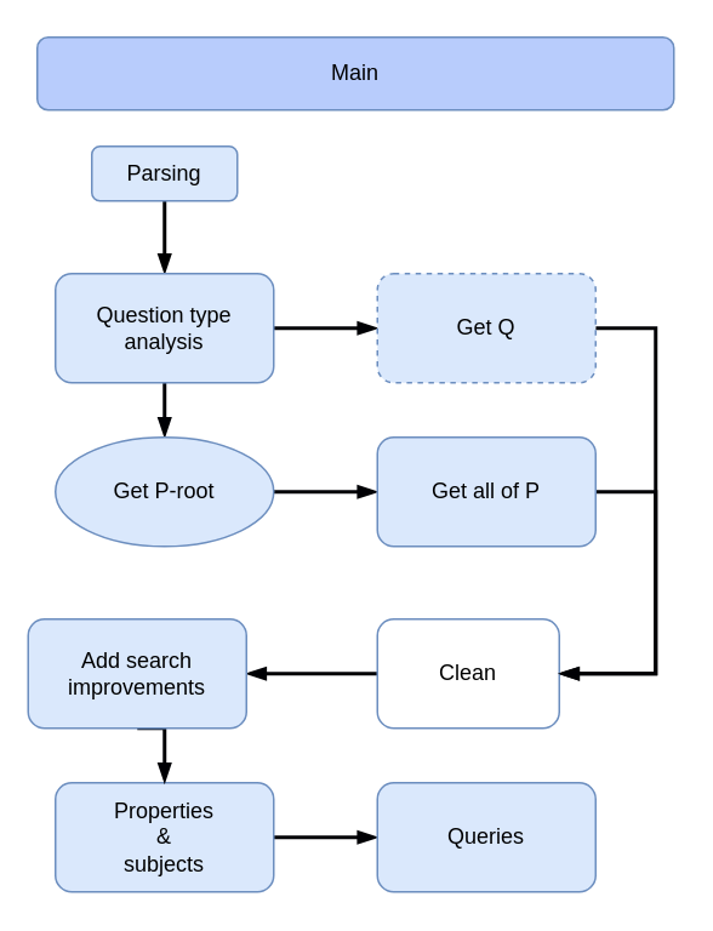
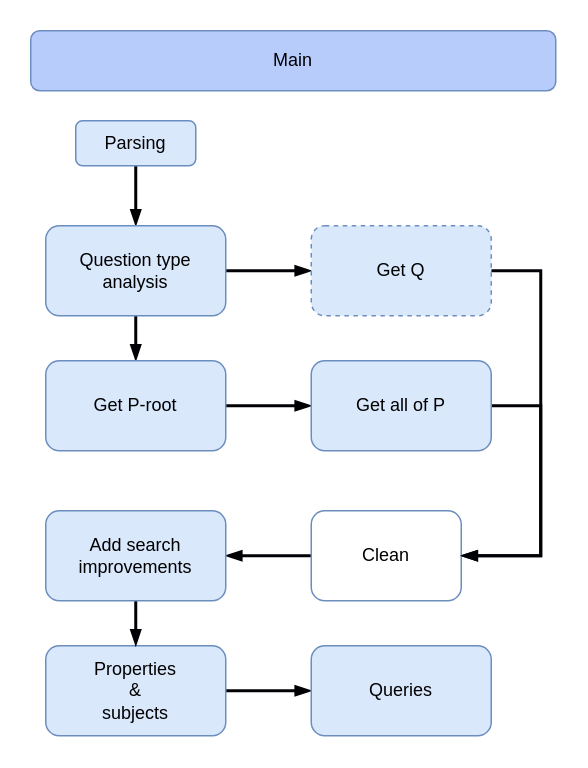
  <mxCell id="0" />
  <mxCell id="1" parent="0" />
  <mxCell id="2" style="edgeStyle=orthogonalEdgeStyle;rounded=0;orthogonalLoop=1;jettySize=auto;html=1;exitX=0.5;exitY=1;exitDx=0;exitDy=0;entryX=0.5;entryY=0;entryDx=0;entryDy=0;strokeWidth=2;endArrow=blockThin;endFill=1;" edge="1" parent="1" source="3" target="7"><mxGeometry relative="1" as="geometry" /></mxCell>
  <mxCell id="3" value="Parsing" style="rounded=1;whiteSpace=wrap;html=1;fillColor=#dae8fc;strokeColor=#6c8ebf;" vertex="1" parent="1"><mxGeometry x="50" y="80" width="80" height="30" as="geometry" /></mxCell>
  <mxCell id="4" value="Main" style="rounded=1;whiteSpace=wrap;html=1;strokeColor=#6c8ebf;fillColor=#B8CCFC;" vertex="1" parent="1"><mxGeometry x="20" y="20" width="350" height="40" as="geometry" /></mxCell>
  <mxCell id="5" style="edgeStyle=orthogonalEdgeStyle;rounded=0;orthogonalLoop=1;jettySize=auto;html=1;exitX=0.5;exitY=1;exitDx=0;exitDy=0;entryX=0.5;entryY=0;entryDx=0;entryDy=0;strokeColor=#000105;strokeWidth=2;endArrow=blockThin;endFill=1;" edge="1" parent="1" source="7" target="11"><mxGeometry relative="1" as="geometry" /></mxCell>
  <mxCell id="6" style="edgeStyle=orthogonalEdgeStyle;rounded=0;orthogonalLoop=1;jettySize=auto;html=1;exitX=1;exitY=0.5;exitDx=0;exitDy=0;entryX=0;entryY=0.5;entryDx=0;entryDy=0;strokeColor=#000105;strokeWidth=2;endArrow=blockThin;endFill=1;" edge="1" parent="1" source="7" target="9"><mxGeometry relative="1" as="geometry" /></mxCell>
  <mxCell id="7" value="Question type analysis" style="rounded=1;whiteSpace=wrap;html=1;fillColor=#dae8fc;strokeColor=#6c8ebf;" vertex="1" parent="1"><mxGeometry x="30" y="150" width="120" height="60" as="geometry" /></mxCell>
  <mxCell id="8" style="edgeStyle=orthogonalEdgeStyle;rounded=0;orthogonalLoop=1;jettySize=auto;html=1;exitX=1;exitY=0.5;exitDx=0;exitDy=0;entryX=1;entryY=0.5;entryDx=0;entryDy=0;strokeColor=#000105;strokeWidth=2;endArrow=blockThin;endFill=1;" edge="1" parent="1" source="9" target="13"><mxGeometry relative="1" as="geometry"><Array as="points"><mxPoint x="360" y="180" /><mxPoint x="360" y="370" /></Array></mxGeometry></mxCell>
  <mxCell id="9" value="Get Q" style="rounded=1;whiteSpace=wrap;html=1;fillColor=#dae8fc;strokeColor=#6c8ebf;dashed=1;" vertex="1" parent="1"><mxGeometry x="207" y="150" width="120" height="60" as="geometry" /></mxCell>
  <mxCell id="10" style="edgeStyle=orthogonalEdgeStyle;rounded=0;orthogonalLoop=1;jettySize=auto;html=1;exitX=1;exitY=0.5;exitDx=0;exitDy=0;entryX=0;entryY=0.5;entryDx=0;entryDy=0;strokeColor=#000105;strokeWidth=2;endArrow=blockThin;endFill=1;" edge="1" parent="1" source="11" target="15"><mxGeometry relative="1" as="geometry" /></mxCell>
- <mxCell id="11" value="Get P-root" style="ellipse;whiteSpace=wrap;html=1;fillColor=#dae8fc;strokeColor=#6c8ebf;" vertex="1" parent="1"><mxGeometry x="30" y="240" width="120" height="60" as="geometry" /></mxCell>
+ <mxCell id="11" value="Get P-root" style="rounded=1;whiteSpace=wrap;html=1;fillColor=#dae8fc;strokeColor=#6c8ebf;" vertex="1" parent="1"><mxGeometry x="30" y="240" width="120" height="60" as="geometry" /></mxCell>
  <mxCell id="12" style="edgeStyle=orthogonalEdgeStyle;rounded=0;orthogonalLoop=1;jettySize=auto;html=1;exitX=0;exitY=0.5;exitDx=0;exitDy=0;entryX=1;entryY=0.5;entryDx=0;entryDy=0;strokeColor=#000105;strokeWidth=2;endArrow=blockThin;endFill=1;" edge="1" parent="1" source="13" target="19"><mxGeometry relative="1" as="geometry" /></mxCell>
  <mxCell id="13" value="Clean" style="rounded=1;whiteSpace=wrap;html=1;fillColor=#ffffff;strokeColor=#6c8ebf;" vertex="1" parent="1"><mxGeometry x="207" y="340" width="100" height="60" as="geometry" /></mxCell>
  <mxCell id="14" style="edgeStyle=orthogonalEdgeStyle;rounded=0;orthogonalLoop=1;jettySize=auto;html=1;exitX=1;exitY=0.5;exitDx=0;exitDy=0;entryX=1;entryY=0.5;entryDx=0;entryDy=0;strokeColor=#000105;strokeWidth=2;endArrow=blockThin;endFill=1;" edge="1" parent="1" source="15" target="13"><mxGeometry relative="1" as="geometry"><Array as="points"><mxPoint x="360" y="270" /><mxPoint x="360" y="370" /></Array></mxGeometry></mxCell>
  <mxCell id="15" value="Get all of P" style="rounded=1;whiteSpace=wrap;html=1;fillColor=#dae8fc;strokeColor=#6c8ebf;" vertex="1" parent="1"><mxGeometry x="207" y="240" width="120" height="60" as="geometry" /></mxCell>
  <mxCell id="16" style="edgeStyle=orthogonalEdgeStyle;rounded=0;orthogonalLoop=1;jettySize=auto;html=1;exitX=1;exitY=0.5;exitDx=0;exitDy=0;strokeColor=#000105;strokeWidth=2;endArrow=blockThin;endFill=1;" edge="1" parent="1" source="17" target="20"><mxGeometry relative="1" as="geometry"><mxPoint x="210" y="460" as="targetPoint" /></mxGeometry></mxCell>
  <mxCell id="17" value="Properties &lt;br&gt;&amp;amp; &lt;br&gt;subjects" style="rounded=1;whiteSpace=wrap;html=1;fillColor=#dae8fc;strokeColor=#6c8ebf;" vertex="1" parent="1"><mxGeometry x="30" y="430" width="120" height="60" as="geometry" /></mxCell>
  <mxCell id="18" style="edgeStyle=orthogonalEdgeStyle;rounded=0;orthogonalLoop=1;jettySize=auto;html=1;exitX=0.5;exitY=1;exitDx=0;exitDy=0;entryX=0.5;entryY=0;entryDx=0;entryDy=0;strokeColor=#000105;strokeWidth=2;endArrow=blockThin;endFill=1;" edge="1" parent="1" source="19" target="17"><mxGeometry relative="1" as="geometry" /></mxCell>
- <mxCell id="19" value="Add search improvements" style="rounded=1;whiteSpace=wrap;html=1;fillColor=#dae8fc;strokeColor=#6c8ebf;" vertex="1" parent="1"><mxGeometry x="15" y="340" width="120" height="60" as="geometry" /></mxCell>
+ <mxCell id="19" value="Add search improvements" style="rounded=1;whiteSpace=wrap;html=1;fillColor=#dae8fc;strokeColor=#6c8ebf;" vertex="1" parent="1"><mxGeometry x="30" y="340" width="120" height="60" as="geometry" /></mxCell>
  <mxCell id="20" value="Queries" style="rounded=1;whiteSpace=wrap;html=1;fillColor=#dae8fc;strokeColor=#6c8ebf;" vertex="1" parent="1"><mxGeometry x="207" y="430" width="120" height="60" as="geometry" /></mxCell>
